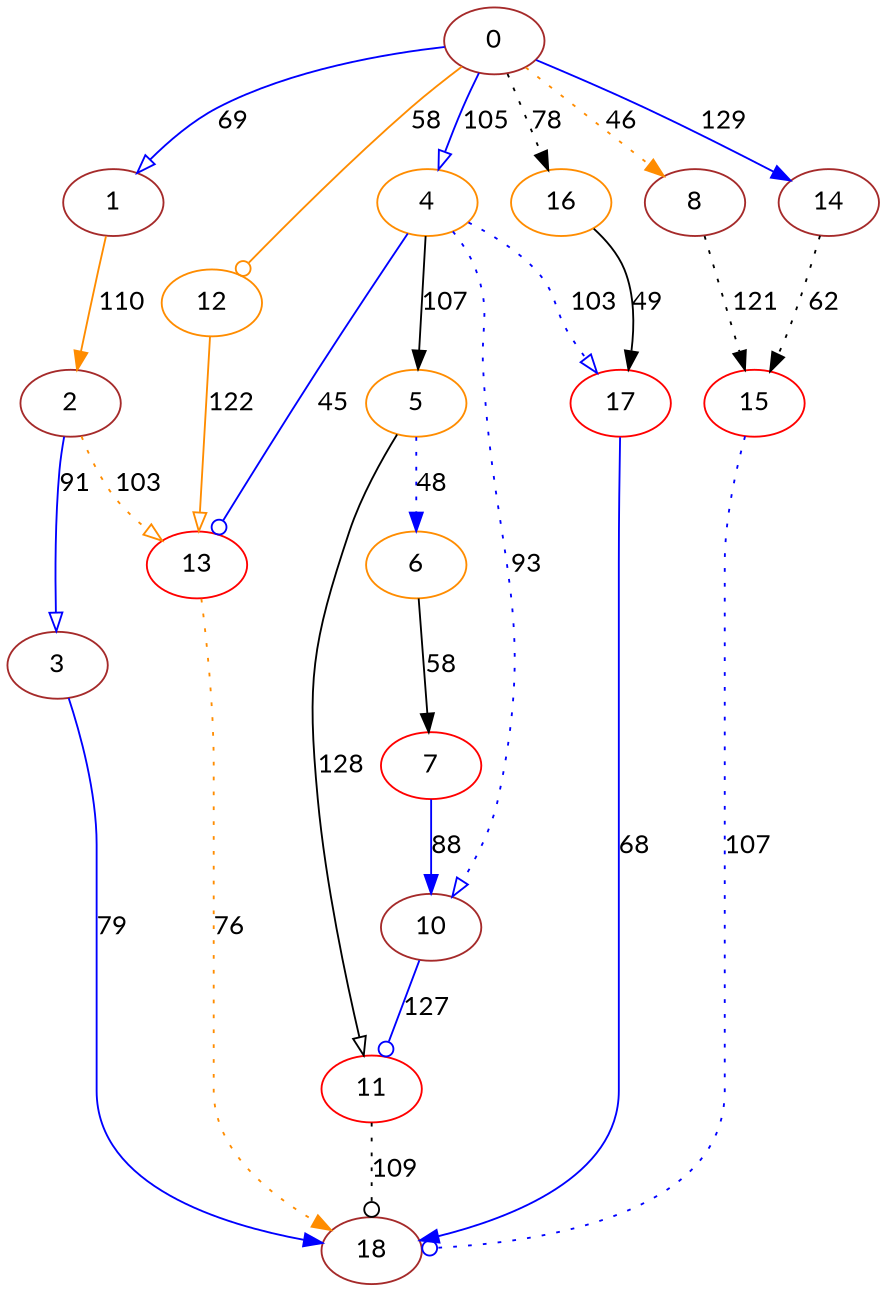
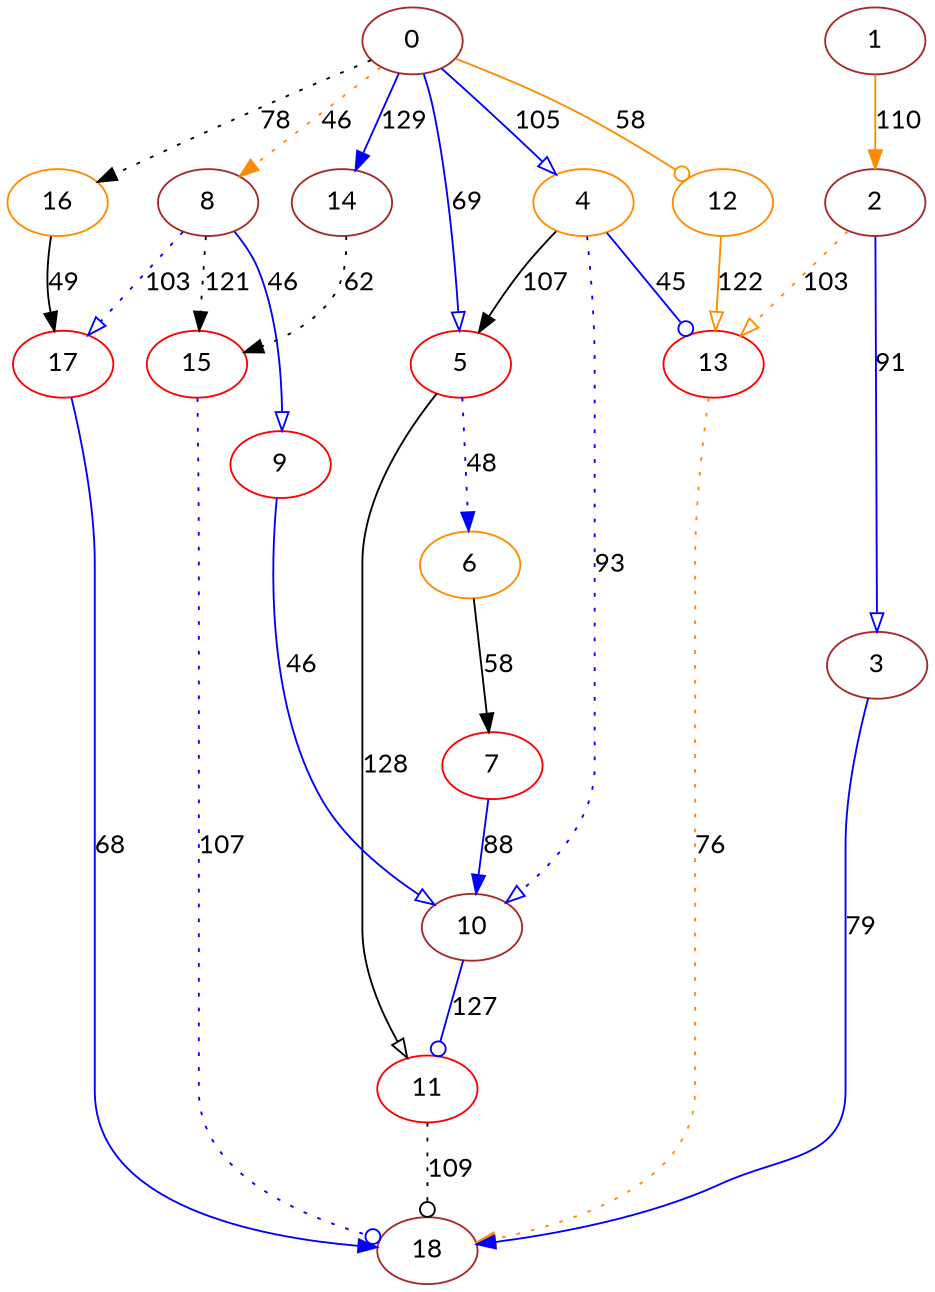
  digraph {
    fontname=Lato
    node [color=brown fontname=Lato]
    edge [arrowhead=normal color=blue fontname=Lato style=solid]
    0
    1
    4 [color=darkorange]
    8
    12 [color=darkorange]
    14
    16 [color=darkorange]
    2
    13 [color=red]
-   5 [color=darkorange]
+   5 [color=red]
    10
    17 [color=red]
+   9 [color=red]
    15 [color=red]
    3
    18
    6 [color=darkorange]
    11 [color=red]
    7 [color=red]
-   0 -> 1 [arrowhead=onormal label=69]
+   0 -> 5 [arrowhead=onormal label=69]
    0 -> 4 [arrowhead=onormal label=105]
    0 -> 8 [color=darkorange label=46 style=dotted]
    0 -> 12 [arrowhead=odot color=darkorange label=58]
    0 -> 14 [label=129]
    0 -> 16 [color=black label=78 style=dotted]
    1 -> 2 [color=darkorange label=110]
    4 -> 13 [arrowhead=odot label=45]
    4 -> 5 [color=black label=107]
    4 -> 10 [arrowhead=onormal label=93 style=dotted]
-   4 -> 17 [arrowhead=onormal label=103 style=dotted]
+   8 -> 17 [arrowhead=onormal label=103 style=dotted]
+   8 -> 9 [arrowhead=onormal label=46]
    8 -> 15 [color=black label=121 style=dotted]
    12 -> 13 [arrowhead=onormal color=darkorange label=122]
    14 -> 15 [color=black label=62 style=dotted]
    16 -> 17 [color=black label=49]
    2 -> 13 [arrowhead=onormal color=darkorange label=103 style=dotted]
    2 -> 3 [arrowhead=onormal label=91]
    13 -> 18 [color=darkorange label=76 style=dotted]
    5 -> 6 [label=48 style=dotted]
    5 -> 11 [arrowhead=onormal color=black label=128]
    10 -> 11 [arrowhead=odot label=127]
    17 -> 18 [label=68]
+   9 -> 10 [arrowhead=onormal label=46]
    15 -> 18 [arrowhead=odot label=107 style=dotted]
    3 -> 18 [label=79]
    6 -> 7 [color=black label=58]
    11 -> 18 [arrowhead=odot color=black label=109 style=dotted]
    7 -> 10 [label=88]
  }
